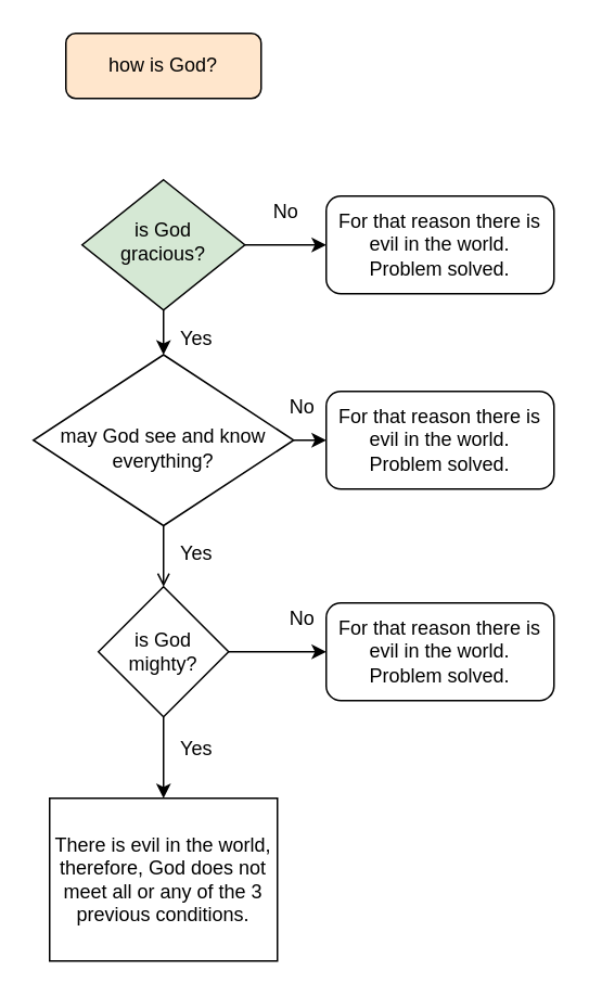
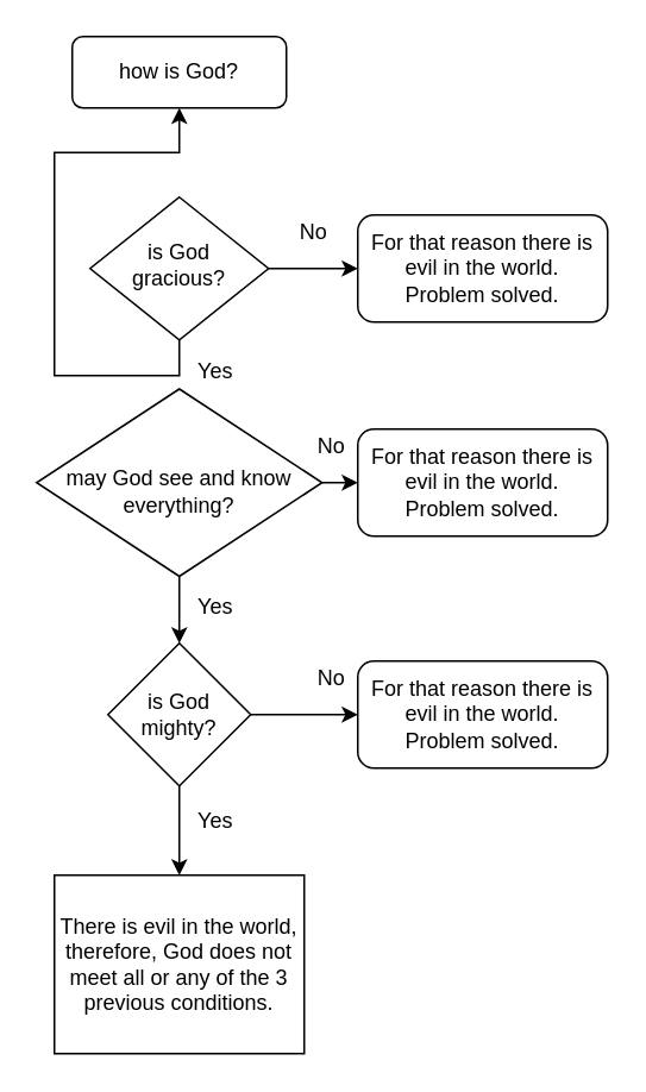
  <mxCell id="0" />
  <mxCell id="1" parent="0" />
- <mxCell id="2" value="how is God?" style="rounded=1;whiteSpace=wrap;html=1;fontSize=12;glass=0;strokeWidth=1;shadow=0;fillColor=#ffe6cc;" vertex="1" parent="1"><mxGeometry x="40" y="20" width="120" height="40" as="geometry" /></mxCell>
- <mxCell id="3" style="edgeStyle=orthogonalEdgeStyle;rounded=0;orthogonalLoop=1;jettySize=auto;html=1;exitX=0.5;exitY=1;exitDx=0;exitDy=0;entryX=0.5;entryY=0;entryDx=0;entryDy=0;labelBackgroundColor=default;labelBorderColor=default;" edge="1" parent="1" source="5" target="9"><mxGeometry relative="1" as="geometry" /></mxCell>
+ <mxCell id="2" value="how is God?" style="rounded=1;whiteSpace=wrap;html=1;fontSize=12;glass=0;strokeWidth=1;shadow=0;" vertex="1" parent="1"><mxGeometry x="40" y="20" width="120" height="40" as="geometry" /></mxCell>
+ <mxCell id="3" style="edgeStyle=orthogonalEdgeStyle;rounded=0;orthogonalLoop=1;jettySize=auto;html=1;exitX=0.5;exitY=1;exitDx=0;exitDy=0;labelBackgroundColor=default;labelBorderColor=default;" edge="1" parent="1" source="5" target="2"><mxGeometry relative="1" as="geometry" /></mxCell>
  <mxCell id="4" style="edgeStyle=orthogonalEdgeStyle;rounded=0;orthogonalLoop=1;jettySize=auto;html=1;exitX=1;exitY=0.5;exitDx=0;exitDy=0;entryX=0;entryY=0.5;entryDx=0;entryDy=0;labelBackgroundColor=default;labelBorderColor=default;" edge="1" parent="1" source="5" target="6"><mxGeometry relative="1" as="geometry" /></mxCell>
- <mxCell id="5" value="is God gracious?" style="rhombus;whiteSpace=wrap;html=1;shadow=0;fontFamily=Helvetica;fontSize=12;align=center;strokeWidth=1;spacing=6;spacingTop=-4;fillColor=#d5e8d4;" vertex="1" parent="1"><mxGeometry x="50" y="110" width="100" height="80" as="geometry" /></mxCell>
+ <mxCell id="5" value="is God gracious?" style="rhombus;whiteSpace=wrap;html=1;shadow=0;fontFamily=Helvetica;fontSize=12;align=center;strokeWidth=1;spacing=6;spacingTop=-4;" vertex="1" parent="1"><mxGeometry x="50" y="110" width="100" height="80" as="geometry" /></mxCell>
  <mxCell id="6" value="&lt;div&gt;For that reason there is evil in the world.&lt;/div&gt;&lt;div&gt;Problem solved.&lt;/div&gt;" style="rounded=1;whiteSpace=wrap;html=1;fontSize=12;glass=0;strokeWidth=1;shadow=0;" vertex="1" parent="1"><mxGeometry x="200" y="120" width="140" height="60" as="geometry" /></mxCell>
- <mxCell id="7" style="edgeStyle=orthogonalEdgeStyle;rounded=0;orthogonalLoop=1;jettySize=auto;html=1;exitX=0.5;exitY=1;exitDx=0;exitDy=0;entryX=0.5;entryY=0;entryDx=0;entryDy=0;endArrow=open;" edge="1" parent="1" source="9" target="12"><mxGeometry relative="1" as="geometry" /></mxCell>
+ <mxCell id="7" style="edgeStyle=orthogonalEdgeStyle;rounded=0;orthogonalLoop=1;jettySize=auto;html=1;exitX=0.5;exitY=1;exitDx=0;exitDy=0;entryX=0.5;entryY=0;entryDx=0;entryDy=0;" edge="1" parent="1" source="9" target="12"><mxGeometry relative="1" as="geometry" /></mxCell>
  <mxCell id="8" style="edgeStyle=orthogonalEdgeStyle;rounded=0;orthogonalLoop=1;jettySize=auto;html=1;exitX=1;exitY=0.5;exitDx=0;exitDy=0;entryX=0;entryY=0.5;entryDx=0;entryDy=0;labelBackgroundColor=default;labelBorderColor=default;" edge="1" parent="1" source="9" target="15"><mxGeometry relative="1" as="geometry" /></mxCell>
  <mxCell id="9" value="&lt;br&gt;may God see and know everything?" style="rhombus;whiteSpace=wrap;html=1;shadow=0;fontFamily=Helvetica;fontSize=12;align=center;strokeWidth=1;spacing=6;spacingTop=-4;" vertex="1" parent="1"><mxGeometry x="20" y="217.5" width="160" height="105" as="geometry" /></mxCell>
  <mxCell id="10" value="" style="edgeStyle=orthogonalEdgeStyle;rounded=0;orthogonalLoop=1;jettySize=auto;html=1;" edge="1" parent="1" source="12" target="13"><mxGeometry relative="1" as="geometry" /></mxCell>
  <mxCell id="11" value="" style="edgeStyle=orthogonalEdgeStyle;rounded=0;orthogonalLoop=1;jettySize=auto;html=1;entryX=0;entryY=0.5;entryDx=0;entryDy=0;entryPerimeter=0;" edge="1" parent="1" source="12" target="16"><mxGeometry relative="1" as="geometry"><mxPoint x="190" y="400" as="targetPoint" /></mxGeometry></mxCell>
  <mxCell id="12" value="is God mighty?" style="rhombus;whiteSpace=wrap;html=1;" vertex="1" parent="1"><mxGeometry x="60" y="360" width="80" height="80" as="geometry" /></mxCell>
  <mxCell id="13" value="There is evil in the world, therefore, God does not meet all or any of the 3 previous conditions." style="whiteSpace=wrap;html=1;" vertex="1" parent="1"><mxGeometry x="30" y="490" width="140" height="100" as="geometry" /></mxCell>
  <mxCell id="14" value="No" style="text;html=1;align=center;verticalAlign=middle;resizable=0;points=[];autosize=1;strokeColor=none;fillColor=none;" vertex="1" parent="1"><mxGeometry x="170" y="240" width="30" height="20" as="geometry" /></mxCell>
  <mxCell id="15" value="&lt;div&gt;For that reason there is evil in the world.&lt;/div&gt;&lt;div&gt;Problem solved.&lt;/div&gt;" style="rounded=1;whiteSpace=wrap;html=1;fontSize=12;glass=0;strokeWidth=1;shadow=0;" vertex="1" parent="1"><mxGeometry x="200" y="240" width="140" height="60" as="geometry" /></mxCell>
  <mxCell id="16" value="&lt;div&gt;For that reason there is evil in the world.&lt;/div&gt;&lt;div&gt;Problem solved.&lt;/div&gt;" style="rounded=1;whiteSpace=wrap;html=1;fontSize=12;glass=0;strokeWidth=1;shadow=0;" vertex="1" parent="1"><mxGeometry x="200" y="370" width="140" height="60" as="geometry" /></mxCell>
  <mxCell id="17" value="No" style="text;html=1;align=center;verticalAlign=middle;resizable=0;points=[];autosize=1;strokeColor=none;fillColor=none;" vertex="1" parent="1"><mxGeometry x="170" y="370" width="30" height="20" as="geometry" /></mxCell>
  <mxCell id="18" value="No&lt;br&gt;" style="text;html=1;align=center;verticalAlign=middle;resizable=0;points=[];autosize=1;strokeColor=none;fillColor=none;" vertex="1" parent="1"><mxGeometry x="160" y="120" width="30" height="20" as="geometry" /></mxCell>
  <mxCell id="19" value="Yes" style="text;html=1;align=center;verticalAlign=middle;resizable=0;points=[];autosize=1;strokeColor=none;fillColor=none;" vertex="1" parent="1"><mxGeometry x="100" y="197.5" width="40" height="20" as="geometry" /></mxCell>
  <mxCell id="20" value="Yes" style="text;html=1;align=center;verticalAlign=middle;resizable=0;points=[];autosize=1;strokeColor=none;fillColor=none;" vertex="1" parent="1"><mxGeometry x="100" y="330" width="40" height="20" as="geometry" /></mxCell>
  <mxCell id="21" value="Yes" style="text;html=1;align=center;verticalAlign=middle;resizable=0;points=[];autosize=1;strokeColor=none;fillColor=none;" vertex="1" parent="1"><mxGeometry x="100" y="450" width="40" height="20" as="geometry" /></mxCell>
